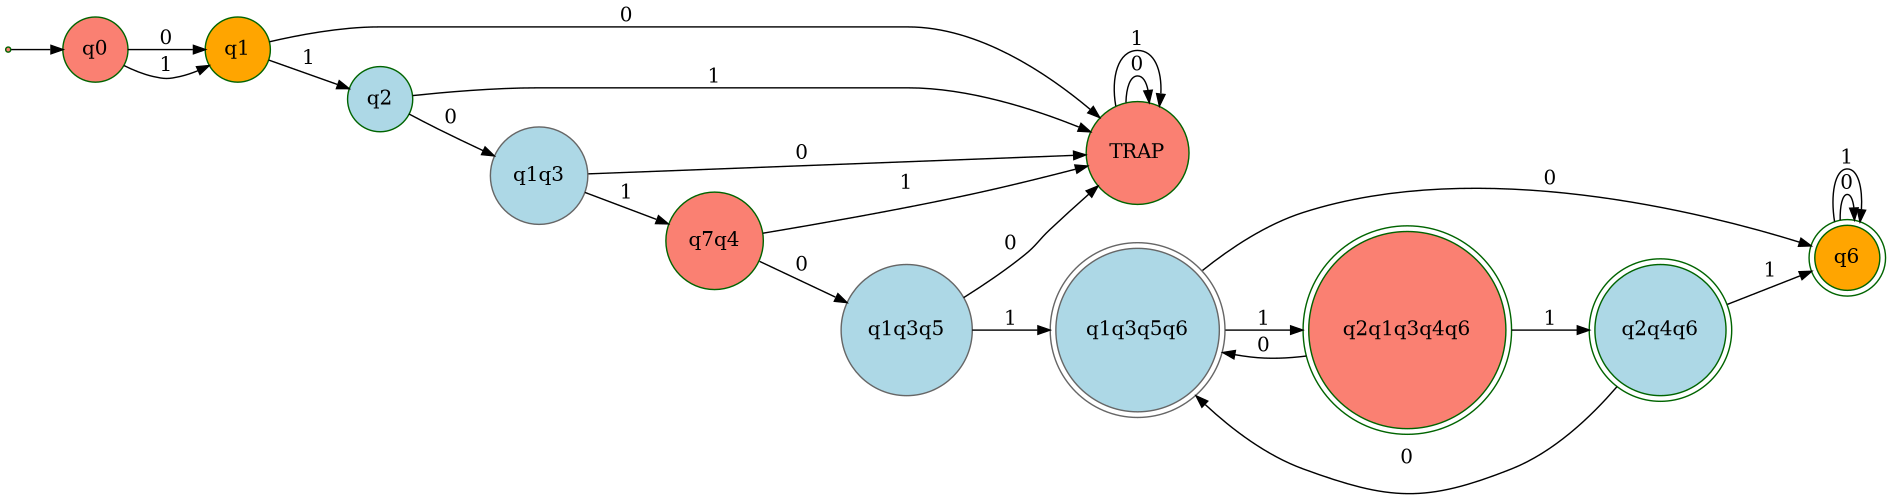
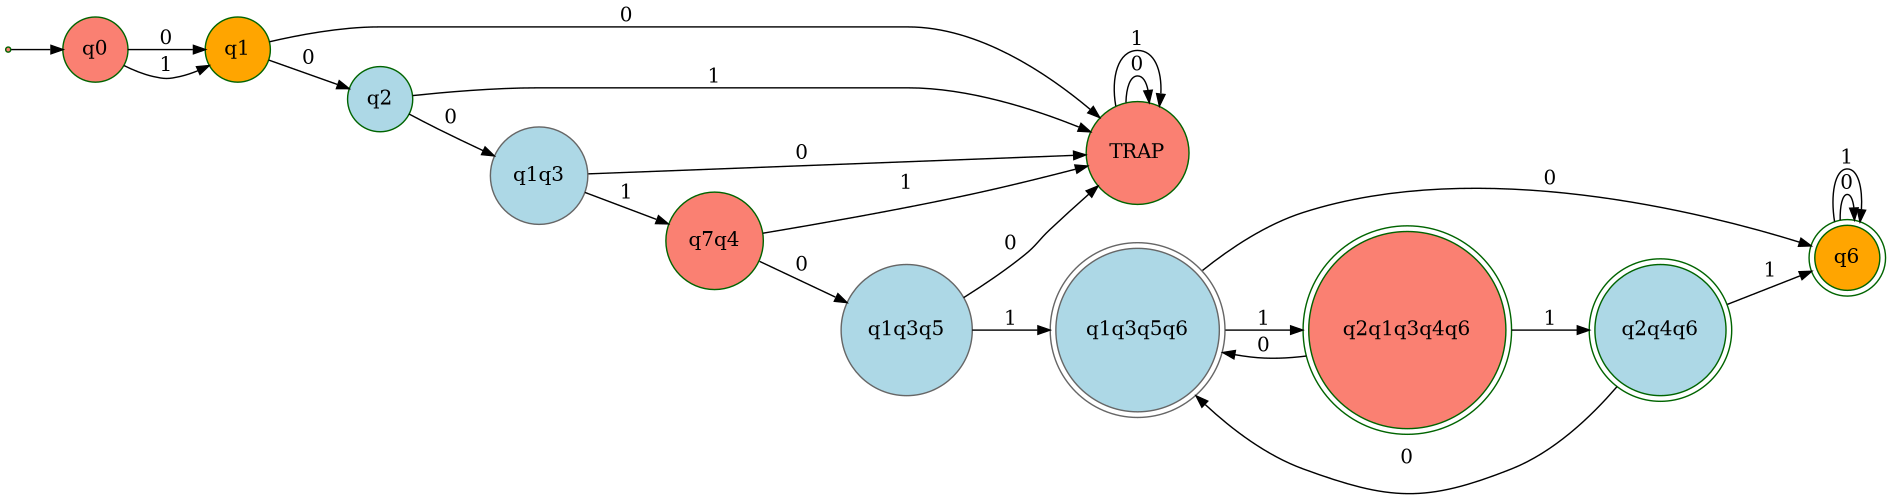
  digraph {
    rankdir=LR
    ranksep=0.5
    node [color=darkgreen fillcolor=salmon fontsize=14.0 shape=circle style=filled]
    edge [arrowsize=0.85 fontsize=14.0]
    Initial [shape=point]
    q0
    q1 [fillcolor=orange]
    TRAP
    q2 [fillcolor=lightblue]
    q1q3 [color=gray40 fillcolor=lightblue]
    n7 [label=q7q4]
    q1q3q5 [color=gray40 fillcolor=lightblue]
    q1q3q5q6 [color=gray40 fillcolor=lightblue shape=doublecircle]
    q2q1q3q4q6 [shape=doublecircle]
    q2q4q6 [fillcolor=lightblue shape=doublecircle]
    q6 [fillcolor=orange shape=doublecircle]
    Initial -> q0 [fontsize=""]
    q0 -> q1 [label=" 0 "]
    q0 -> q1 [label=" 1 "]
    q1 -> TRAP [label=" 0 "]
-   q1 -> q2 [label=" 1 "]
+   q1 -> q2 [label=" 0 "]
    TRAP -> TRAP [label=" 0 "]
    TRAP -> TRAP [label=" 1 "]
    q2 -> TRAP [label=" 1 "]
    q2 -> q1q3 [label=" 0 "]
    q1q3 -> TRAP [label=" 0 "]
    q1q3 -> n7 [label=" 1 "]
    n7 -> TRAP [label=" 1 "]
    n7 -> q1q3q5 [label=" 0 "]
    q1q3q5 -> TRAP [label=" 0 "]
    q1q3q5 -> q1q3q5q6 [label=" 1 "]
    q1q3q5q6 -> q2q1q3q4q6 [label=" 1 "]
    q1q3q5q6 -> q6 [label=" 0 "]
    q2q1q3q4q6 -> q1q3q5q6 [label=" 0 "]
    q2q1q3q4q6 -> q2q4q6 [label=" 1 "]
    q2q4q6 -> q1q3q5q6 [label=" 0 "]
    q2q4q6 -> q6 [label=" 1 "]
    q6 -> q6 [label=" 0 "]
    q6 -> q6 [label=" 1 "]
  }
